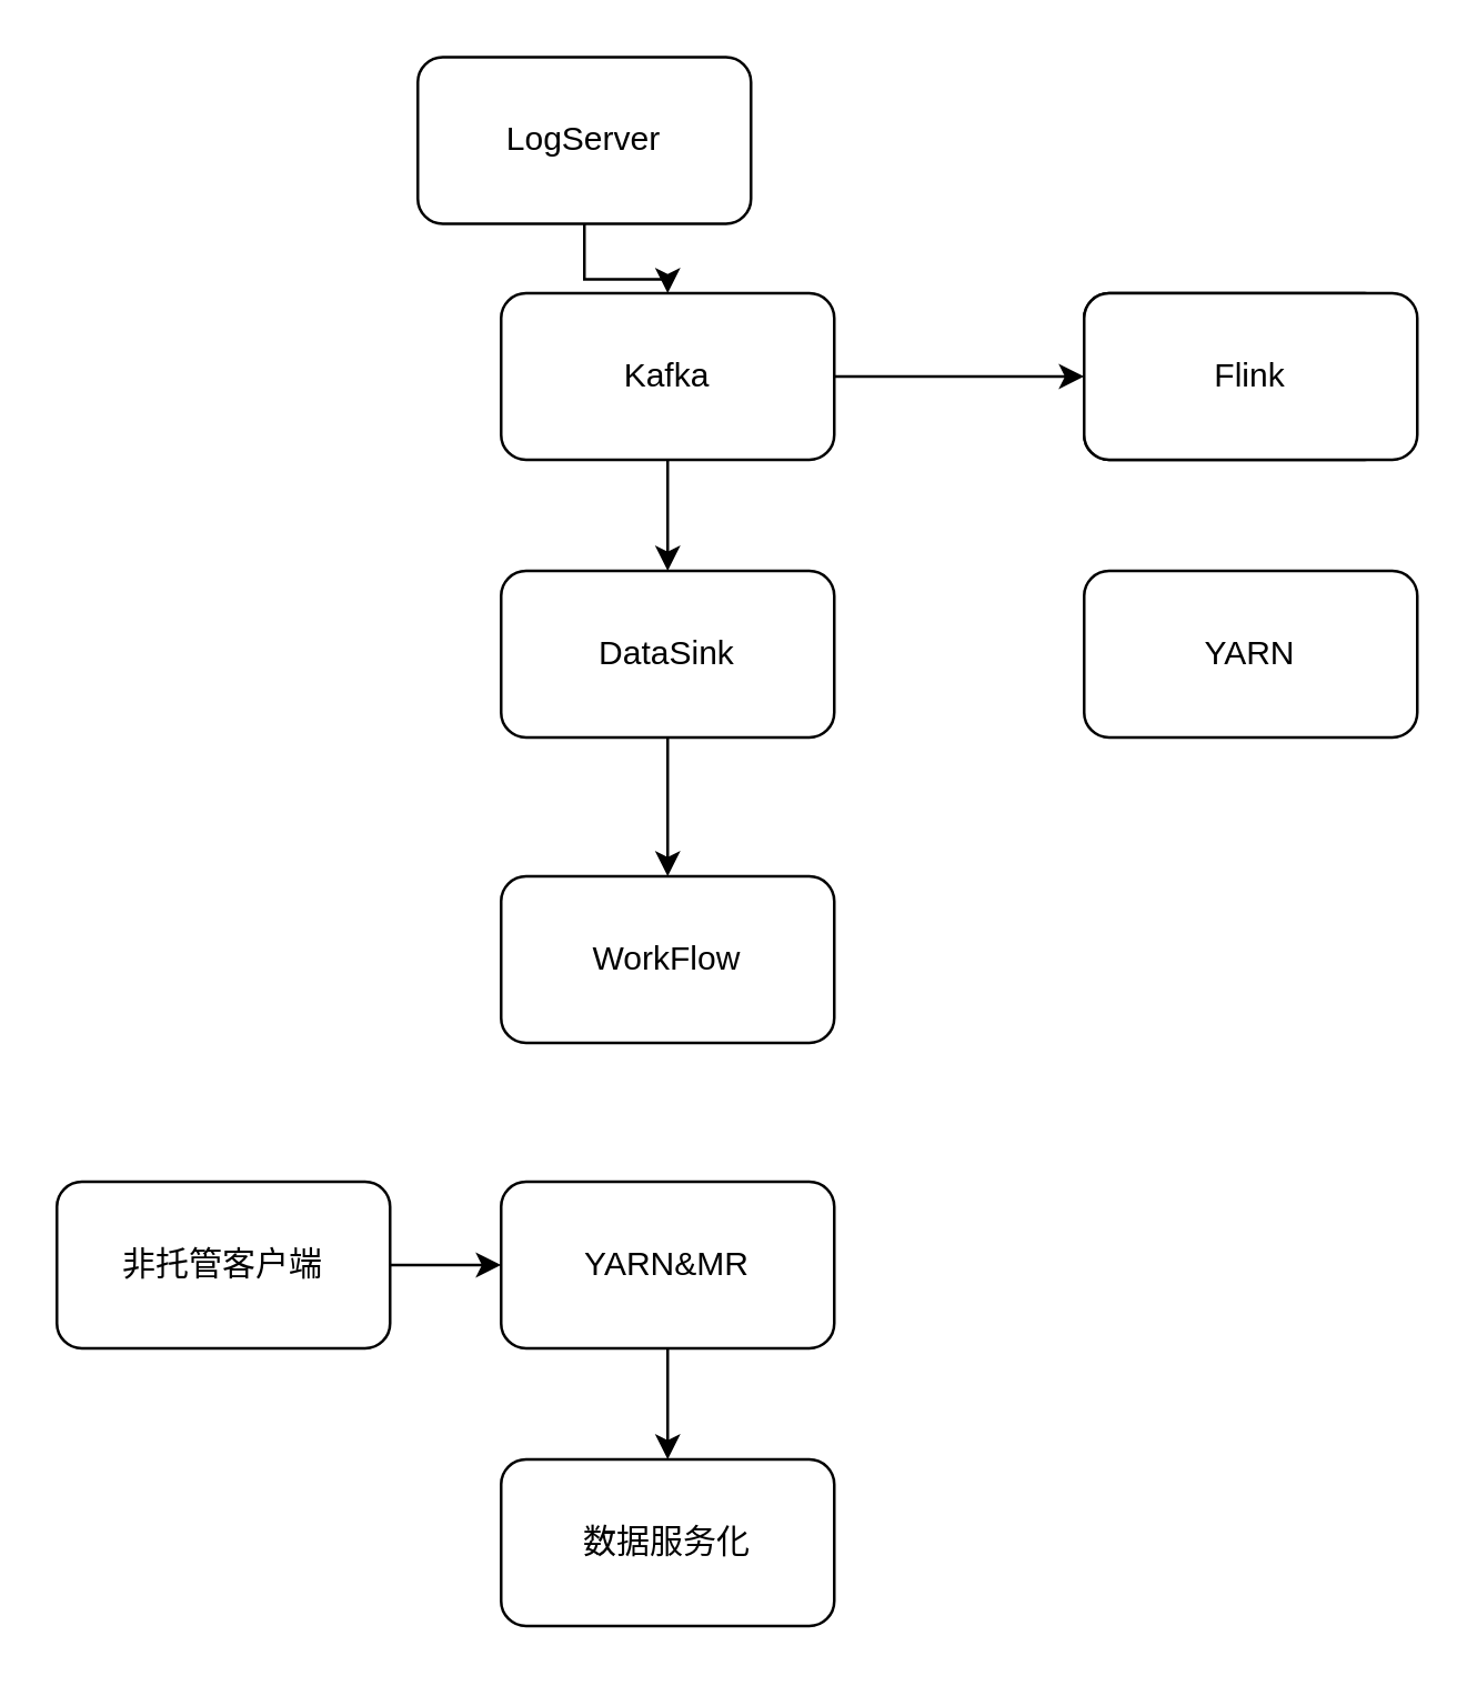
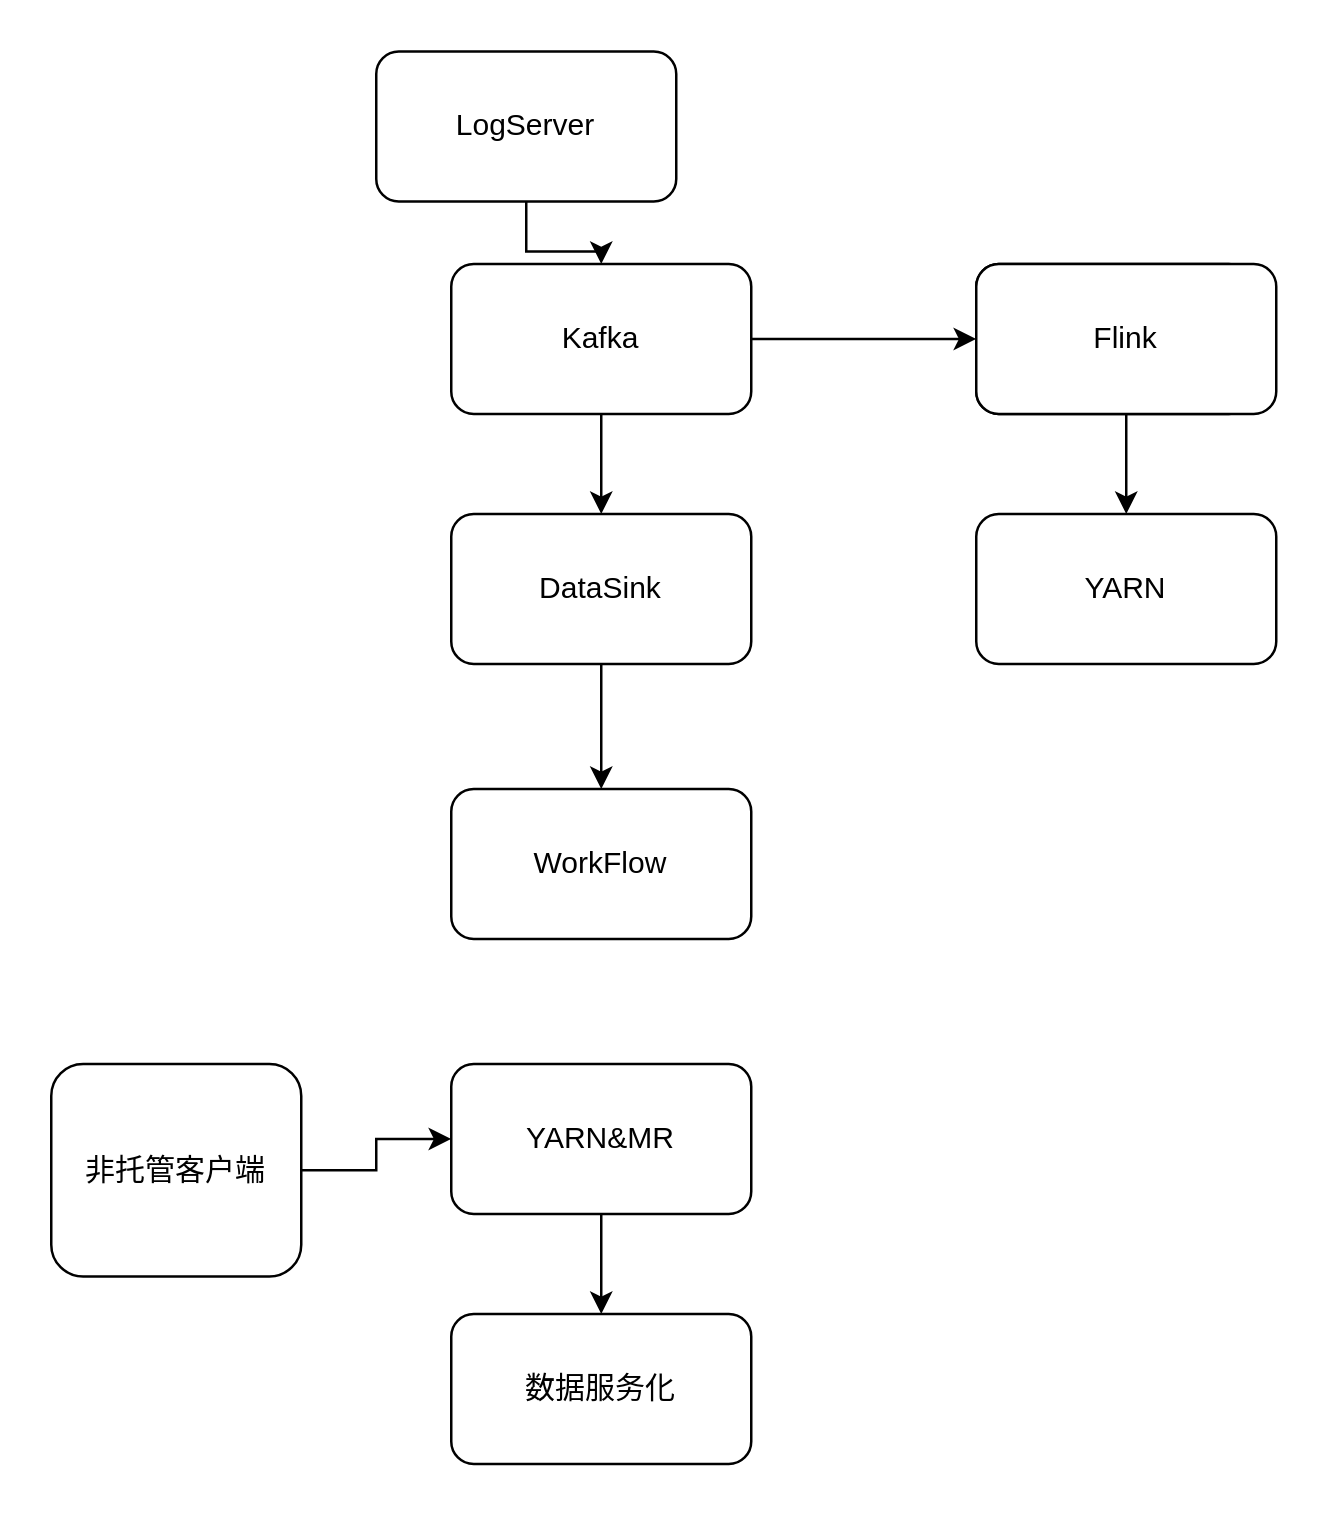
  <mxCell id="0" />
  <mxCell id="1" parent="0" />
  <mxCell id="2" value="" style="edgeStyle=orthogonalEdgeStyle;rounded=0;orthogonalLoop=1;jettySize=auto;html=1;" edge="1" parent="1" source="3" target="6"><mxGeometry relative="1" as="geometry" /></mxCell>
  <mxCell id="3" value="LogServer" style="rounded=1;whiteSpace=wrap;html=1;" vertex="1" parent="1"><mxGeometry x="150" y="20" width="120" height="60" as="geometry" /></mxCell>
  <mxCell id="4" value="" style="edgeStyle=orthogonalEdgeStyle;rounded=0;orthogonalLoop=1;jettySize=auto;html=1;" edge="1" parent="1" source="6" target="15"><mxGeometry relative="1" as="geometry" /></mxCell>
  <mxCell id="5" value="" style="edgeStyle=orthogonalEdgeStyle;rounded=0;orthogonalLoop=1;jettySize=auto;html=1;" edge="1" parent="1" source="6" target="7"><mxGeometry relative="1" as="geometry" /></mxCell>
  <mxCell id="6" value="Kafka" style="rounded=1;whiteSpace=wrap;html=1;" vertex="1" parent="1"><mxGeometry x="180" y="105" width="120" height="60" as="geometry" /></mxCell>
  <mxCell id="7" value="Kafka" style="rounded=1;whiteSpace=wrap;html=1;" vertex="1" parent="1"><mxGeometry x="390" y="105" width="110" height="60" as="geometry" /></mxCell>
  <mxCell id="8" value="" style="edgeStyle=orthogonalEdgeStyle;rounded=0;orthogonalLoop=1;jettySize=auto;html=1;" edge="1" parent="1" source="9" target="12"><mxGeometry relative="1" as="geometry" /></mxCell>
- <mxCell id="9" value="非托管客户端" style="rounded=1;whiteSpace=wrap;html=1;" vertex="1" parent="1"><mxGeometry x="20" y="425" width="120" height="60" as="geometry" /></mxCell>
+ <mxCell id="9" value="非托管客户端" style="rounded=1;whiteSpace=wrap;html=1;" vertex="1" parent="1"><mxGeometry x="20" y="425" width="100" height="85" as="geometry" /></mxCell>
  <mxCell id="10" value="WorkFlow" style="rounded=1;whiteSpace=wrap;html=1;" vertex="1" parent="1"><mxGeometry x="180" y="315" width="120" height="60" as="geometry" /></mxCell>
  <mxCell id="11" value="" style="edgeStyle=orthogonalEdgeStyle;rounded=0;orthogonalLoop=1;jettySize=auto;html=1;" edge="1" parent="1" source="12" target="13"><mxGeometry relative="1" as="geometry" /></mxCell>
  <mxCell id="12" value="YARN&amp;amp;MR" style="rounded=1;whiteSpace=wrap;html=1;" vertex="1" parent="1"><mxGeometry x="180" y="425" width="120" height="60" as="geometry" /></mxCell>
  <mxCell id="13" value="数据服务化" style="rounded=1;whiteSpace=wrap;html=1;" vertex="1" parent="1"><mxGeometry x="180" y="525" width="120" height="60" as="geometry" /></mxCell>
  <mxCell id="14" value="" style="edgeStyle=orthogonalEdgeStyle;rounded=0;orthogonalLoop=1;jettySize=auto;html=1;" edge="1" parent="1" source="15" target="10"><mxGeometry relative="1" as="geometry" /></mxCell>
  <mxCell id="15" value="DataSink" style="rounded=1;whiteSpace=wrap;html=1;" vertex="1" parent="1"><mxGeometry x="180" y="205" width="120" height="60" as="geometry" /></mxCell>
+ <mxCell id="16" value="" style="edgeStyle=orthogonalEdgeStyle;rounded=0;orthogonalLoop=1;jettySize=auto;html=1;" edge="1" parent="1" source="17" target="18"><mxGeometry relative="1" as="geometry" /></mxCell>
  <mxCell id="17" value="Flink" style="rounded=1;whiteSpace=wrap;html=1;" vertex="1" parent="1"><mxGeometry x="390" y="105" width="120" height="60" as="geometry" /></mxCell>
  <mxCell id="18" value="YARN" style="rounded=1;whiteSpace=wrap;html=1;" vertex="1" parent="1"><mxGeometry x="390" y="205" width="120" height="60" as="geometry" /></mxCell>
